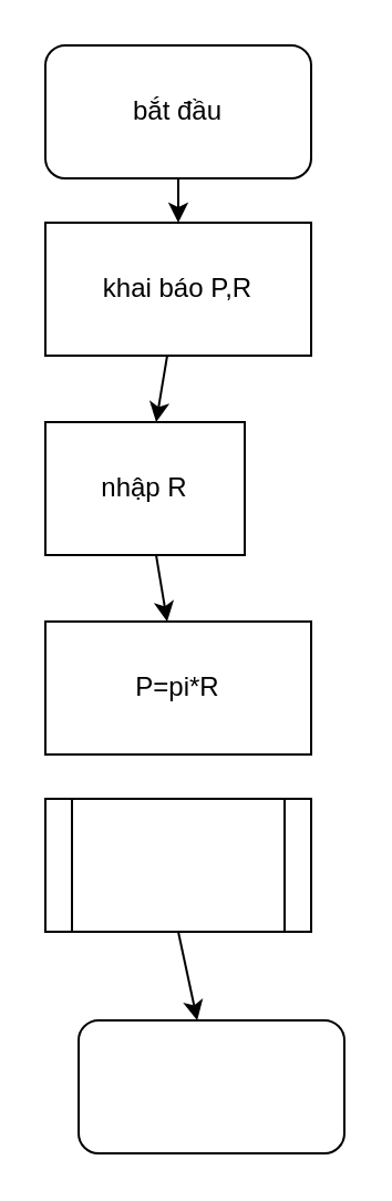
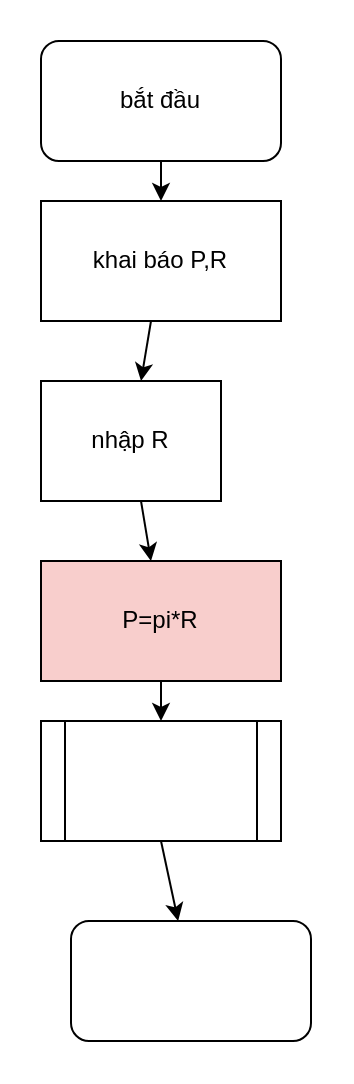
  <mxCell id="0" />
  <mxCell id="1" parent="0" />
  <mxCell id="2" value="" style="edgeStyle=none;html=1;" parent="1" source="3" target="5" edge="1"><mxGeometry relative="1" as="geometry" /></mxCell>
  <mxCell id="3" value="bắt đầu" style="rounded=1;whiteSpace=wrap;html=1;" parent="1" vertex="1"><mxGeometry x="20" y="20" width="120" height="60" as="geometry" /></mxCell>
  <mxCell id="4" value="" style="edgeStyle=none;html=1;" parent="1" source="5" target="7" edge="1"><mxGeometry relative="1" as="geometry" /></mxCell>
  <mxCell id="5" value="khai báo P,R" style="rounded=0;whiteSpace=wrap;html=1;" parent="1" vertex="1"><mxGeometry x="20" y="100" width="120" height="60" as="geometry" /></mxCell>
  <mxCell id="6" value="" style="edgeStyle=none;html=1;" parent="1" source="7" target="9" edge="1"><mxGeometry relative="1" as="geometry" /></mxCell>
  <mxCell id="7" value="nhập R" style="whiteSpace=wrap;html=1;rounded=0;" parent="1" vertex="1"><mxGeometry x="20" y="190" width="90" height="60" as="geometry" /></mxCell>
- <mxCell id="9" value="P=pi*R" style="whiteSpace=wrap;html=1;rounded=0;" parent="1" vertex="1"><mxGeometry x="20" y="280" width="120" height="60" as="geometry" /></mxCell>
+ <mxCell id="8" value="" style="edgeStyle=none;html=1;fontColor=#FFFFFF;entryX=0.5;entryY=0;entryDx=0;entryDy=0;" parent="1" source="9" target="12" edge="1"><mxGeometry relative="1" as="geometry"><mxPoint x="80" y="360" as="targetPoint" /></mxGeometry></mxCell>
+ <mxCell id="9" value="P=pi*R" style="whiteSpace=wrap;html=1;rounded=0;fillColor=#f8cecc;" parent="1" vertex="1"><mxGeometry x="20" y="280" width="120" height="60" as="geometry" /></mxCell>
  <mxCell id="10" value="" style="edgeStyle=none;html=1;fontColor=#FFFFFF;" parent="1" target="11" edge="1"><mxGeometry relative="1" as="geometry"><mxPoint x="80" y="420" as="sourcePoint" /></mxGeometry></mxCell>
  <mxCell id="11" value="Kết thúc" style="rounded=1;whiteSpace=wrap;html=1;labelBackgroundColor=none;fontColor=#FFFFFF;" parent="1" vertex="1"><mxGeometry x="35" y="460" width="120" height="60" as="geometry" /></mxCell>
  <mxCell id="12" value="in biến d" style="shape=process;whiteSpace=wrap;html=1;backgroundOutline=1;labelBackgroundColor=none;fontColor=#FFFFFF;" parent="1" vertex="1"><mxGeometry x="20" y="360" width="120" height="60" as="geometry" /></mxCell>
